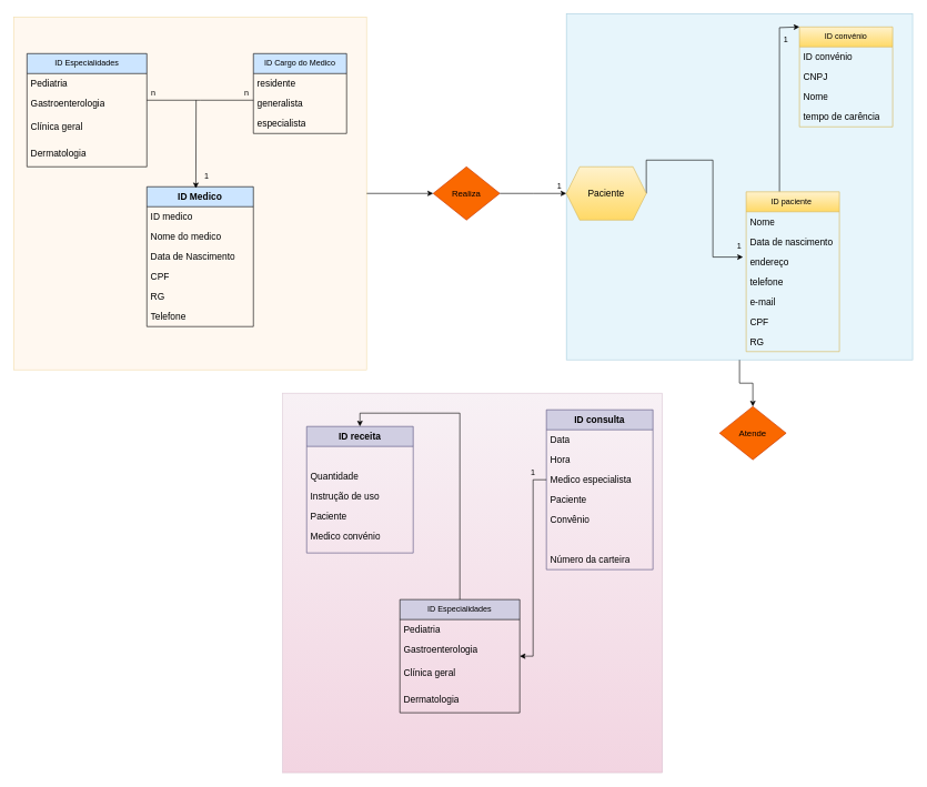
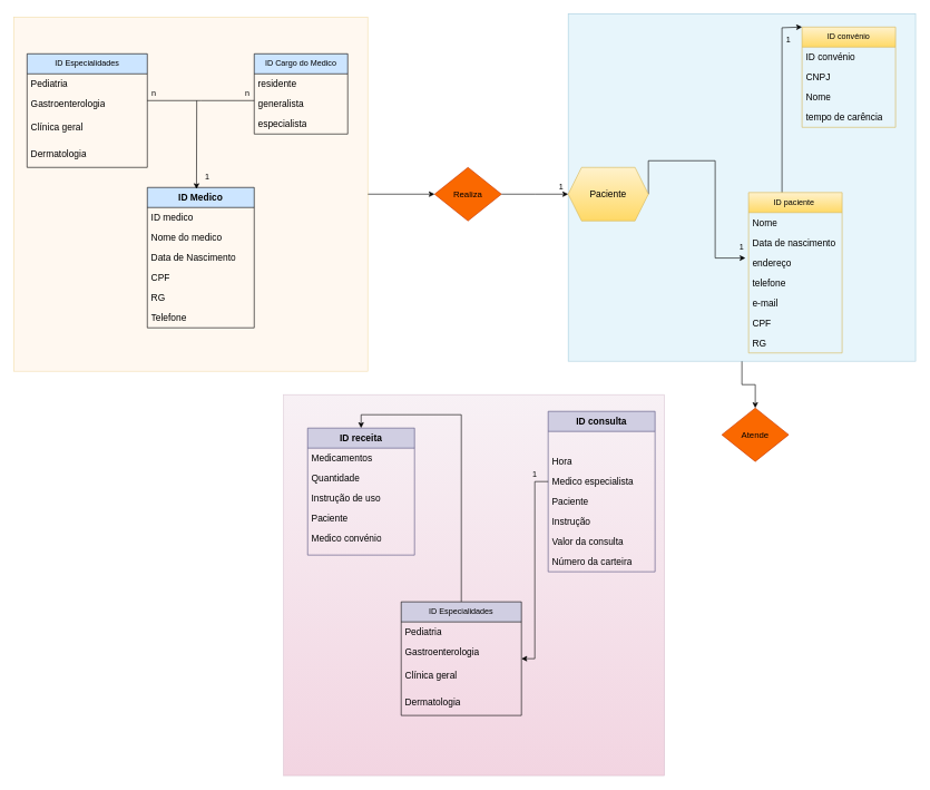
  <mxCell id="0" />
  <mxCell id="1" parent="0" />
  <mxCell id="2" style="edgeStyle=orthogonalEdgeStyle;rounded=0;orthogonalLoop=1;jettySize=auto;html=1;exitX=1;exitY=0.5;exitDx=0;exitDy=0;entryX=0;entryY=0.5;entryDx=0;entryDy=0;" parent="1" source="3" edge="1"><mxGeometry relative="1" as="geometry"><mxPoint x="850" y="290" as="targetPoint" /></mxGeometry></mxCell>
  <mxCell id="3" value="Realiza" style="rhombus;whiteSpace=wrap;html=1;rotation=0;labelBackgroundColor=none;fillColor=#fa6800;fontColor=#000000;strokeColor=#C73500;fontSize=13;" parent="1" vertex="1"><mxGeometry x="650" y="250" width="100" height="80" as="geometry" /></mxCell>
  <mxCell id="4" style="edgeStyle=orthogonalEdgeStyle;rounded=0;orthogonalLoop=1;jettySize=auto;html=1;exitX=1;exitY=0.5;exitDx=0;exitDy=0;entryX=0;entryY=0.5;entryDx=0;entryDy=0;labelBackgroundColor=none;fontColor=default;" parent="1" source="5" target="3" edge="1"><mxGeometry relative="1" as="geometry" /></mxCell>
  <mxCell id="5" value="" style="whiteSpace=wrap;html=1;aspect=fixed;opacity=30;labelBackgroundColor=none;fillColor=#ffe6cc;strokeColor=#d79b00;" parent="1" vertex="1"><mxGeometry x="20" y="25" width="530" height="530" as="geometry" /></mxCell>
  <mxCell id="6" value="&lt;h3&gt;ID Medico&lt;/h3&gt;" style="swimlane;whiteSpace=wrap;html=1;startSize=30;labelBackgroundColor=none;fillColor=#CCE5FF;" parent="1" vertex="1"><mxGeometry x="220" y="280" width="160" height="210" as="geometry"><mxRectangle x="300" y="55" width="140" height="60" as="alternateBounds" /></mxGeometry></mxCell>
  <mxCell id="7" value="CPF" style="text;strokeColor=none;fillColor=none;align=left;verticalAlign=middle;spacingLeft=4;spacingRight=4;overflow=hidden;points=[[0,0.5],[1,0.5]];portConstraint=eastwest;rotatable=0;whiteSpace=wrap;html=1;labelBackgroundColor=none;fontSize=14;" parent="6" vertex="1"><mxGeometry y="120" width="160" height="30" as="geometry" /></mxCell>
  <mxCell id="8" value="Nome do medico" style="text;strokeColor=none;fillColor=none;align=left;verticalAlign=middle;spacingLeft=4;spacingRight=4;overflow=hidden;points=[[0,0.5],[1,0.5]];portConstraint=eastwest;rotatable=0;whiteSpace=wrap;html=1;labelBackgroundColor=none;fontSize=14;" parent="6" vertex="1"><mxGeometry y="60" width="160" height="30" as="geometry" /></mxCell>
  <mxCell id="9" value="RG" style="text;strokeColor=none;fillColor=none;align=left;verticalAlign=middle;spacingLeft=4;spacingRight=4;overflow=hidden;points=[[0,0.5],[1,0.5]];portConstraint=eastwest;rotatable=0;whiteSpace=wrap;html=1;labelBackgroundColor=none;fontSize=14;" parent="6" vertex="1"><mxGeometry y="150" width="160" height="30" as="geometry" /></mxCell>
  <mxCell id="10" value="Data de Nascimento" style="text;strokeColor=none;fillColor=none;align=left;verticalAlign=middle;spacingLeft=4;spacingRight=4;overflow=hidden;points=[[0,0.5],[1,0.5]];portConstraint=eastwest;rotatable=0;whiteSpace=wrap;html=1;labelBackgroundColor=none;fontSize=14;" parent="6" vertex="1"><mxGeometry y="90" width="160" height="30" as="geometry" /></mxCell>
  <mxCell id="11" value="Telefone" style="text;strokeColor=none;fillColor=none;align=left;verticalAlign=middle;spacingLeft=4;spacingRight=4;overflow=hidden;points=[[0,0.5],[1,0.5]];portConstraint=eastwest;rotatable=0;whiteSpace=wrap;html=1;labelBackgroundColor=none;fontSize=14;" parent="6" vertex="1"><mxGeometry y="180" width="160" height="30" as="geometry" /></mxCell>
  <mxCell id="12" value="ID medico" style="text;strokeColor=none;fillColor=none;align=left;verticalAlign=middle;spacingLeft=4;spacingRight=4;overflow=hidden;points=[[0,0.5],[1,0.5]];portConstraint=eastwest;rotatable=0;whiteSpace=wrap;html=1;labelBackgroundColor=none;fontSize=14;" parent="6" vertex="1"><mxGeometry y="30" width="160" height="30" as="geometry" /></mxCell>
  <mxCell id="13" value="ID Cargo do Medico" style="swimlane;fontStyle=0;childLayout=stackLayout;horizontal=1;startSize=30;horizontalStack=0;resizeParent=1;resizeParentMax=0;resizeLast=0;collapsible=1;marginBottom=0;whiteSpace=wrap;html=1;labelBackgroundColor=none;fillColor=#CCE5FF;" parent="1" vertex="1"><mxGeometry x="380" y="80" width="140" height="120" as="geometry" /></mxCell>
  <mxCell id="14" value="residente" style="text;strokeColor=none;fillColor=none;align=left;verticalAlign=middle;spacingLeft=4;spacingRight=4;overflow=hidden;points=[[0,0.5],[1,0.5]];portConstraint=eastwest;rotatable=0;whiteSpace=wrap;html=1;labelBackgroundColor=none;fontSize=14;" parent="13" vertex="1"><mxGeometry y="30" width="140" height="30" as="geometry" /></mxCell>
  <mxCell id="15" value=" generalista" style="text;strokeColor=none;fillColor=none;align=left;verticalAlign=middle;spacingLeft=4;spacingRight=4;overflow=hidden;points=[[0,0.5],[1,0.5]];portConstraint=eastwest;rotatable=0;whiteSpace=wrap;html=1;labelBackgroundColor=none;fontSize=14;" parent="13" vertex="1"><mxGeometry y="60" width="140" height="30" as="geometry" /></mxCell>
  <mxCell id="16" value="especialista" style="text;strokeColor=none;fillColor=none;align=left;verticalAlign=middle;spacingLeft=4;spacingRight=4;overflow=hidden;points=[[0,0.5],[1,0.5]];portConstraint=eastwest;rotatable=0;whiteSpace=wrap;html=1;labelBackgroundColor=none;fontSize=14;" parent="13" vertex="1"><mxGeometry y="90" width="140" height="30" as="geometry" /></mxCell>
  <mxCell id="17" value="ID Especialidades" style="swimlane;fontStyle=0;childLayout=stackLayout;horizontal=1;startSize=30;horizontalStack=0;resizeParent=1;resizeParentMax=0;resizeLast=0;collapsible=1;marginBottom=0;whiteSpace=wrap;html=1;labelBackgroundColor=none;fillColor=#CCE5FF;" parent="1" vertex="1"><mxGeometry x="40" y="80" width="180" height="170" as="geometry" /></mxCell>
  <mxCell id="18" value="Pediatria" style="text;strokeColor=none;fillColor=none;align=left;verticalAlign=middle;spacingLeft=4;spacingRight=4;overflow=hidden;points=[[0,0.5],[1,0.5]];portConstraint=eastwest;rotatable=0;whiteSpace=wrap;html=1;labelBackgroundColor=none;fontSize=14;" parent="17" vertex="1"><mxGeometry y="30" width="180" height="30" as="geometry" /></mxCell>
  <mxCell id="19" value="Gastroenterologia " style="text;strokeColor=none;fillColor=none;align=left;verticalAlign=middle;spacingLeft=4;spacingRight=4;overflow=hidden;points=[[0,0.5],[1,0.5]];portConstraint=eastwest;rotatable=0;whiteSpace=wrap;html=1;labelBackgroundColor=none;fontSize=14;" parent="17" vertex="1"><mxGeometry y="60" width="180" height="30" as="geometry" /></mxCell>
  <mxCell id="20" value="Clínica geral" style="text;strokeColor=none;fillColor=none;align=left;verticalAlign=middle;spacingLeft=4;spacingRight=4;overflow=hidden;points=[[0,0.5],[1,0.5]];portConstraint=eastwest;rotatable=0;whiteSpace=wrap;html=1;labelBackgroundColor=none;fontSize=14;" parent="17" vertex="1"><mxGeometry y="90" width="180" height="40" as="geometry" /></mxCell>
  <mxCell id="21" value="Dermatologia" style="text;strokeColor=none;fillColor=none;align=left;verticalAlign=middle;spacingLeft=4;spacingRight=4;overflow=hidden;points=[[0,0.5],[1,0.5]];portConstraint=eastwest;rotatable=0;whiteSpace=wrap;html=1;labelBackgroundColor=none;fontSize=14;" parent="17" vertex="1"><mxGeometry y="130" width="180" height="40" as="geometry" /></mxCell>
  <mxCell id="22" style="edgeStyle=orthogonalEdgeStyle;rounded=0;orthogonalLoop=1;jettySize=auto;html=1;exitX=0.5;exitY=1;exitDx=0;exitDy=0;entryX=0.5;entryY=0;entryDx=0;entryDy=0;" edge="1" parent="1" source="23" target="71"><mxGeometry relative="1" as="geometry" /></mxCell>
  <mxCell id="23" value="" style="whiteSpace=wrap;html=1;aspect=fixed;opacity=30;labelBackgroundColor=none;fillColor=#b1ddf0;strokeColor=#10739e;" parent="1" vertex="1"><mxGeometry x="850" y="20" width="520" height="520" as="geometry" /></mxCell>
  <mxCell id="24" value="ID convénio" style="swimlane;fontStyle=0;childLayout=stackLayout;horizontal=1;startSize=30;horizontalStack=0;resizeParent=1;resizeParentMax=0;resizeLast=0;collapsible=1;marginBottom=0;whiteSpace=wrap;html=1;labelBackgroundColor=none;fillColor=#fff2cc;gradientColor=#ffd966;strokeColor=#d6b656;" parent="1" vertex="1"><mxGeometry x="1200" y="40" width="140" height="150" as="geometry" /></mxCell>
  <mxCell id="25" value="ID convénio" style="text;strokeColor=none;fillColor=none;align=left;verticalAlign=middle;spacingLeft=4;spacingRight=4;overflow=hidden;points=[[0,0.5],[1,0.5]];portConstraint=eastwest;rotatable=0;whiteSpace=wrap;html=1;labelBackgroundColor=none;fontSize=14;" parent="24" vertex="1"><mxGeometry y="30" width="140" height="30" as="geometry" /></mxCell>
  <mxCell id="26" value="CNPJ" style="text;strokeColor=none;fillColor=none;align=left;verticalAlign=middle;spacingLeft=4;spacingRight=4;overflow=hidden;points=[[0,0.5],[1,0.5]];portConstraint=eastwest;rotatable=0;whiteSpace=wrap;html=1;labelBackgroundColor=none;fontSize=14;" parent="24" vertex="1"><mxGeometry y="60" width="140" height="30" as="geometry" /></mxCell>
  <mxCell id="27" value="Nome" style="text;strokeColor=none;fillColor=none;align=left;verticalAlign=middle;spacingLeft=4;spacingRight=4;overflow=hidden;points=[[0,0.5],[1,0.5]];portConstraint=eastwest;rotatable=0;whiteSpace=wrap;html=1;labelBackgroundColor=none;fontSize=14;" parent="24" vertex="1"><mxGeometry y="90" width="140" height="30" as="geometry" /></mxCell>
  <mxCell id="28" value=" tempo de carência" style="text;strokeColor=none;fillColor=none;align=left;verticalAlign=middle;spacingLeft=4;spacingRight=4;overflow=hidden;points=[[0,0.5],[1,0.5]];portConstraint=eastwest;rotatable=0;whiteSpace=wrap;html=1;labelBackgroundColor=none;fontSize=14;" parent="24" vertex="1"><mxGeometry y="120" width="140" height="30" as="geometry" /></mxCell>
  <mxCell id="29" style="edgeStyle=orthogonalEdgeStyle;rounded=0;orthogonalLoop=1;jettySize=auto;html=1;exitX=0.5;exitY=0;exitDx=0;exitDy=0;entryX=0;entryY=0;entryDx=0;entryDy=0;" parent="1" target="24" edge="1"><mxGeometry relative="1" as="geometry"><mxPoint x="1170" y="288.8" as="sourcePoint" /><mxPoint x="1180" y="41.19" as="targetPoint" /><Array as="points"><mxPoint x="1170" y="41" /><mxPoint x="1200" y="41" /></Array></mxGeometry></mxCell>
  <mxCell id="30" value="ID paciente&amp;nbsp;" style="swimlane;fontStyle=0;childLayout=stackLayout;horizontal=1;startSize=30;horizontalStack=0;resizeParent=1;resizeParentMax=0;resizeLast=0;collapsible=1;marginBottom=0;whiteSpace=wrap;html=1;labelBackgroundColor=none;fillColor=#fff2cc;gradientColor=#ffd966;strokeColor=#d6b656;" parent="1" vertex="1"><mxGeometry x="1120" y="287.61" width="140" height="240" as="geometry" /></mxCell>
  <mxCell id="31" value="Nome" style="text;strokeColor=none;fillColor=none;align=left;verticalAlign=middle;spacingLeft=4;spacingRight=4;overflow=hidden;points=[[0,0.5],[1,0.5]];portConstraint=eastwest;rotatable=0;whiteSpace=wrap;html=1;labelBackgroundColor=none;fontSize=14;" parent="30" vertex="1"><mxGeometry y="30" width="140" height="30" as="geometry" /></mxCell>
  <mxCell id="32" value="Data de nascimento" style="text;strokeColor=none;fillColor=none;align=left;verticalAlign=middle;spacingLeft=4;spacingRight=4;overflow=hidden;points=[[0,0.5],[1,0.5]];portConstraint=eastwest;rotatable=0;whiteSpace=wrap;html=1;labelBackgroundColor=none;fontSize=14;" parent="30" vertex="1"><mxGeometry y="60" width="140" height="30" as="geometry" /></mxCell>
  <mxCell id="33" value="endereço" style="text;strokeColor=none;fillColor=none;align=left;verticalAlign=middle;spacingLeft=4;spacingRight=4;overflow=hidden;points=[[0,0.5],[1,0.5]];portConstraint=eastwest;rotatable=0;whiteSpace=wrap;html=1;labelBackgroundColor=none;fontSize=14;" parent="30" vertex="1"><mxGeometry y="90" width="140" height="30" as="geometry" /></mxCell>
  <mxCell id="34" value="telefone" style="text;strokeColor=none;fillColor=none;align=left;verticalAlign=middle;spacingLeft=4;spacingRight=4;overflow=hidden;points=[[0,0.5],[1,0.5]];portConstraint=eastwest;rotatable=0;whiteSpace=wrap;html=1;labelBackgroundColor=none;fontSize=14;" parent="30" vertex="1"><mxGeometry y="120" width="140" height="30" as="geometry" /></mxCell>
  <mxCell id="35" value="e-mail" style="text;strokeColor=none;fillColor=none;align=left;verticalAlign=middle;spacingLeft=4;spacingRight=4;overflow=hidden;points=[[0,0.5],[1,0.5]];portConstraint=eastwest;rotatable=0;whiteSpace=wrap;html=1;labelBackgroundColor=none;fontSize=14;" parent="30" vertex="1"><mxGeometry y="150" width="140" height="30" as="geometry" /></mxCell>
  <mxCell id="36" value="CPF" style="text;strokeColor=none;fillColor=none;align=left;verticalAlign=middle;spacingLeft=4;spacingRight=4;overflow=hidden;points=[[0,0.5],[1,0.5]];portConstraint=eastwest;rotatable=0;whiteSpace=wrap;html=1;labelBackgroundColor=none;fontSize=14;" parent="30" vertex="1"><mxGeometry y="180" width="140" height="30" as="geometry" /></mxCell>
  <mxCell id="37" value="RG" style="text;strokeColor=none;fillColor=none;align=left;verticalAlign=middle;spacingLeft=4;spacingRight=4;overflow=hidden;points=[[0,0.5],[1,0.5]];portConstraint=eastwest;rotatable=0;whiteSpace=wrap;html=1;labelBackgroundColor=none;fontSize=14;" parent="30" vertex="1"><mxGeometry y="210" width="140" height="30" as="geometry" /></mxCell>
  <mxCell id="38" style="edgeStyle=orthogonalEdgeStyle;rounded=0;orthogonalLoop=1;jettySize=auto;html=1;exitX=1;exitY=0.5;exitDx=0;exitDy=0;entryX=-0.034;entryY=0.267;entryDx=0;entryDy=0;entryPerimeter=0;" edge="1" parent="1" source="39" target="33"><mxGeometry relative="1" as="geometry"><Array as="points"><mxPoint x="970" y="240" /><mxPoint x="1070" y="240" /><mxPoint x="1070" y="386" /></Array></mxGeometry></mxCell>
  <mxCell id="39" value="Paciente" style="shape=hexagon;perimeter=hexagonPerimeter2;whiteSpace=wrap;html=1;fixedSize=1;labelBackgroundColor=none;fillColor=#fff2cc;gradientColor=#ffd966;strokeColor=#d6b656;fontSize=14;" parent="1" vertex="1"><mxGeometry x="850" y="250" width="120" height="80" as="geometry" /></mxCell>
  <mxCell id="40" value="1" style="text;strokeColor=none;align=center;fillColor=none;html=1;verticalAlign=middle;whiteSpace=wrap;rounded=0;" parent="1" vertex="1"><mxGeometry x="820" y="270" width="40" height="17.61" as="geometry" /></mxCell>
  <mxCell id="41" value="" style="whiteSpace=wrap;html=1;aspect=fixed;opacity=30;labelBackgroundColor=none;fillColor=#e6d0de;strokeColor=#996185;gradientColor=#d5739d;" parent="1" vertex="1"><mxGeometry x="424" y="590" width="570" height="570" as="geometry" /></mxCell>
  <mxCell id="42" value="&lt;h3&gt;ID consulta&lt;/h3&gt;" style="swimlane;whiteSpace=wrap;html=1;startSize=30;labelBackgroundColor=none;fillColor=#d0cee2;strokeColor=#56517e;" parent="1" vertex="1"><mxGeometry x="820" y="615" width="160" height="240" as="geometry"><mxRectangle x="300" y="55" width="140" height="60" as="alternateBounds" /></mxGeometry></mxCell>
  <mxCell id="43" value="Paciente" style="text;strokeColor=none;fillColor=none;align=left;verticalAlign=middle;spacingLeft=4;spacingRight=4;overflow=hidden;points=[[0,0.5],[1,0.5]];portConstraint=eastwest;rotatable=0;whiteSpace=wrap;html=1;labelBackgroundColor=none;fontSize=14;" parent="42" vertex="1"><mxGeometry y="120" width="160" height="30" as="geometry" /></mxCell>
  <mxCell id="44" value="Hora" style="text;strokeColor=none;fillColor=none;align=left;verticalAlign=middle;spacingLeft=4;spacingRight=4;overflow=hidden;points=[[0,0.5],[1,0.5]];portConstraint=eastwest;rotatable=0;whiteSpace=wrap;html=1;labelBackgroundColor=none;fontSize=14;" parent="42" vertex="1"><mxGeometry y="60" width="160" height="30" as="geometry" /></mxCell>
- <mxCell id="45" value="Convênio" style="text;strokeColor=none;fillColor=none;align=left;verticalAlign=middle;spacingLeft=4;spacingRight=4;overflow=hidden;points=[[0,0.5],[1,0.5]];portConstraint=eastwest;rotatable=0;whiteSpace=wrap;html=1;labelBackgroundColor=none;fontSize=14;" parent="42" vertex="1"><mxGeometry y="150" width="160" height="30" as="geometry" /></mxCell>
+ <mxCell id="45" value="Instrução" style="text;strokeColor=none;fillColor=none;align=left;verticalAlign=middle;spacingLeft=4;spacingRight=4;overflow=hidden;points=[[0,0.5],[1,0.5]];portConstraint=eastwest;rotatable=0;whiteSpace=wrap;html=1;labelBackgroundColor=none;fontSize=14;" parent="42" vertex="1"><mxGeometry y="150" width="160" height="30" as="geometry" /></mxCell>
  <mxCell id="46" value="Medico especialista" style="text;strokeColor=none;fillColor=none;align=left;verticalAlign=middle;spacingLeft=4;spacingRight=4;overflow=hidden;points=[[0,0.5],[1,0.5]];portConstraint=eastwest;rotatable=0;whiteSpace=wrap;html=1;labelBackgroundColor=none;fontSize=14;" parent="42" vertex="1"><mxGeometry y="90" width="160" height="30" as="geometry" /></mxCell>
- <mxCell id="48" value="Data" style="text;strokeColor=none;fillColor=none;align=left;verticalAlign=middle;spacingLeft=4;spacingRight=4;overflow=hidden;points=[[0,0.5],[1,0.5]];portConstraint=eastwest;rotatable=0;whiteSpace=wrap;html=1;labelBackgroundColor=none;strokeWidth=1;fontSize=14;" parent="42" vertex="1"><mxGeometry y="30" width="160" height="30" as="geometry" /></mxCell>
+ <mxCell id="47" value="Valor da consulta" style="text;strokeColor=none;fillColor=none;align=left;verticalAlign=middle;spacingLeft=4;spacingRight=4;overflow=hidden;points=[[0,0.5],[1,0.5]];portConstraint=eastwest;rotatable=0;whiteSpace=wrap;html=1;labelBackgroundColor=none;fontSize=14;" parent="42" vertex="1"><mxGeometry y="180" width="160" height="30" as="geometry" /></mxCell>
  <mxCell id="49" value="Número da carteira" style="text;strokeColor=none;fillColor=none;align=left;verticalAlign=middle;spacingLeft=4;spacingRight=4;overflow=hidden;points=[[0,0.5],[1,0.5]];portConstraint=eastwest;rotatable=0;whiteSpace=wrap;html=1;labelBackgroundColor=none;fontSize=14;" parent="42" vertex="1"><mxGeometry y="210" width="160" height="30" as="geometry" /></mxCell>
  <mxCell id="50" style="edgeStyle=orthogonalEdgeStyle;rounded=0;orthogonalLoop=1;jettySize=auto;html=1;exitX=0.5;exitY=0;exitDx=0;exitDy=0;entryX=0.5;entryY=0;entryDx=0;entryDy=0;" edge="1" parent="1" source="51" target="56"><mxGeometry relative="1" as="geometry" /></mxCell>
  <mxCell id="51" value="ID Especialidades" style="swimlane;fontStyle=0;childLayout=stackLayout;horizontal=1;startSize=30;horizontalStack=0;resizeParent=1;resizeParentMax=0;resizeLast=0;collapsible=1;marginBottom=0;whiteSpace=wrap;html=1;labelBackgroundColor=none;fillColor=#D0CEE2;" parent="1" vertex="1"><mxGeometry x="600" y="900" width="180" height="170" as="geometry" /></mxCell>
  <mxCell id="52" value="Pediatria" style="text;strokeColor=none;fillColor=none;align=left;verticalAlign=middle;spacingLeft=4;spacingRight=4;overflow=hidden;points=[[0,0.5],[1,0.5]];portConstraint=eastwest;rotatable=0;whiteSpace=wrap;html=1;labelBackgroundColor=none;fontSize=14;" parent="51" vertex="1"><mxGeometry y="30" width="180" height="30" as="geometry" /></mxCell>
  <mxCell id="53" value="Gastroenterologia " style="text;strokeColor=none;fillColor=none;align=left;verticalAlign=middle;spacingLeft=4;spacingRight=4;overflow=hidden;points=[[0,0.5],[1,0.5]];portConstraint=eastwest;rotatable=0;whiteSpace=wrap;html=1;labelBackgroundColor=none;fontSize=14;" parent="51" vertex="1"><mxGeometry y="60" width="180" height="30" as="geometry" /></mxCell>
  <mxCell id="54" value="Clínica geral" style="text;strokeColor=none;fillColor=none;align=left;verticalAlign=middle;spacingLeft=4;spacingRight=4;overflow=hidden;points=[[0,0.5],[1,0.5]];portConstraint=eastwest;rotatable=0;whiteSpace=wrap;html=1;labelBackgroundColor=none;fontSize=14;" parent="51" vertex="1"><mxGeometry y="90" width="180" height="40" as="geometry" /></mxCell>
  <mxCell id="55" value="Dermatologia" style="text;strokeColor=none;fillColor=none;align=left;verticalAlign=middle;spacingLeft=4;spacingRight=4;overflow=hidden;points=[[0,0.5],[1,0.5]];portConstraint=eastwest;rotatable=0;whiteSpace=wrap;html=1;labelBackgroundColor=none;fontSize=14;" parent="51" vertex="1"><mxGeometry y="130" width="180" height="40" as="geometry" /></mxCell>
  <mxCell id="56" value="&lt;h3&gt;ID receita&lt;/h3&gt;" style="swimlane;whiteSpace=wrap;html=1;startSize=30;labelBackgroundColor=none;fillColor=#d0cee2;strokeColor=#56517e;" parent="1" vertex="1"><mxGeometry x="460" y="640" width="160" height="190" as="geometry"><mxRectangle x="300" y="55" width="140" height="60" as="alternateBounds" /></mxGeometry></mxCell>
  <mxCell id="57" value="Paciente" style="text;strokeColor=none;fillColor=none;align=left;verticalAlign=middle;spacingLeft=4;spacingRight=4;overflow=hidden;points=[[0,0.5],[1,0.5]];portConstraint=eastwest;rotatable=0;whiteSpace=wrap;html=1;labelBackgroundColor=none;fontSize=14;" parent="56" vertex="1"><mxGeometry y="120" width="160" height="30" as="geometry" /></mxCell>
  <mxCell id="58" value="Quantidade" style="text;strokeColor=none;fillColor=none;align=left;verticalAlign=middle;spacingLeft=4;spacingRight=4;overflow=hidden;points=[[0,0.5],[1,0.5]];portConstraint=eastwest;rotatable=0;whiteSpace=wrap;html=1;labelBackgroundColor=none;fontSize=14;" parent="56" vertex="1"><mxGeometry y="60" width="160" height="30" as="geometry" /></mxCell>
  <mxCell id="59" value="Medico convénio" style="text;strokeColor=none;fillColor=none;align=left;verticalAlign=middle;spacingLeft=4;spacingRight=4;overflow=hidden;points=[[0,0.5],[1,0.5]];portConstraint=eastwest;rotatable=0;whiteSpace=wrap;html=1;labelBackgroundColor=none;fontSize=14;" parent="56" vertex="1"><mxGeometry y="150" width="160" height="30" as="geometry" /></mxCell>
  <mxCell id="60" value="Instrução de uso" style="text;strokeColor=none;fillColor=none;align=left;verticalAlign=middle;spacingLeft=4;spacingRight=4;overflow=hidden;points=[[0,0.5],[1,0.5]];portConstraint=eastwest;rotatable=0;whiteSpace=wrap;html=1;labelBackgroundColor=none;fontSize=14;" parent="56" vertex="1"><mxGeometry y="90" width="160" height="30" as="geometry" /></mxCell>
+ <mxCell id="61" value="Medicamentos" style="text;strokeColor=none;fillColor=none;align=left;verticalAlign=middle;spacingLeft=4;spacingRight=4;overflow=hidden;points=[[0,0.5],[1,0.5]];portConstraint=eastwest;rotatable=0;whiteSpace=wrap;html=1;labelBackgroundColor=none;strokeWidth=1;fontSize=14;" parent="56" vertex="1"><mxGeometry y="30" width="160" height="30" as="geometry" /></mxCell>
  <mxCell id="62" value="" style="endArrow=none;html=1;rounded=0;" edge="1" parent="1"><mxGeometry width="50" height="50" relative="1" as="geometry"><mxPoint x="220" y="150" as="sourcePoint" /><mxPoint x="380" y="150" as="targetPoint" /><Array as="points"><mxPoint x="300" y="150" /></Array></mxGeometry></mxCell>
  <mxCell id="63" value="" style="endArrow=classic;html=1;rounded=0;entryX=0.46;entryY=0.011;entryDx=0;entryDy=0;entryPerimeter=0;" edge="1" parent="1" target="6"><mxGeometry width="50" height="50" relative="1" as="geometry"><mxPoint x="294" y="150" as="sourcePoint" /><mxPoint x="350" y="240" as="targetPoint" /></mxGeometry></mxCell>
  <mxCell id="64" value="n" style="text;strokeColor=none;align=center;fillColor=none;html=1;verticalAlign=middle;whiteSpace=wrap;rounded=0;" vertex="1" parent="1"><mxGeometry x="340" y="125" width="60" height="30" as="geometry" /></mxCell>
  <mxCell id="65" value="n" style="text;strokeColor=none;align=center;fillColor=none;html=1;verticalAlign=middle;whiteSpace=wrap;rounded=0;" vertex="1" parent="1"><mxGeometry x="200" y="125" width="60" height="30" as="geometry" /></mxCell>
  <mxCell id="66" value="1" style="text;strokeColor=none;align=center;fillColor=none;html=1;verticalAlign=middle;whiteSpace=wrap;rounded=0;" vertex="1" parent="1"><mxGeometry x="280" y="250" width="60" height="30" as="geometry" /></mxCell>
  <mxCell id="67" value="1" style="text;strokeColor=none;align=center;fillColor=none;html=1;verticalAlign=middle;whiteSpace=wrap;rounded=0;" vertex="1" parent="1"><mxGeometry x="1090" y="360" width="40" height="17.61" as="geometry" /></mxCell>
  <mxCell id="68" value="1" style="text;strokeColor=none;align=center;fillColor=none;html=1;verticalAlign=middle;whiteSpace=wrap;rounded=0;" vertex="1" parent="1"><mxGeometry x="1160" y="50" width="40" height="17.61" as="geometry" /></mxCell>
  <mxCell id="69" style="edgeStyle=orthogonalEdgeStyle;rounded=0;orthogonalLoop=1;jettySize=auto;html=1;exitX=0;exitY=0.5;exitDx=0;exitDy=0;entryX=1;entryY=0.5;entryDx=0;entryDy=0;" edge="1" parent="1" source="46" target="51"><mxGeometry relative="1" as="geometry" /></mxCell>
  <mxCell id="70" value="1" style="text;strokeColor=none;align=center;fillColor=none;html=1;verticalAlign=middle;whiteSpace=wrap;rounded=0;" vertex="1" parent="1"><mxGeometry x="780" y="700" width="40" height="17.61" as="geometry" /></mxCell>
  <mxCell id="71" value="Atende" style="rhombus;whiteSpace=wrap;html=1;rotation=0;labelBackgroundColor=none;fillColor=#fa6800;fontColor=#000000;strokeColor=#C73500;fontSize=13;" vertex="1" parent="1"><mxGeometry x="1080" y="610" width="100" height="80" as="geometry" /></mxCell>
